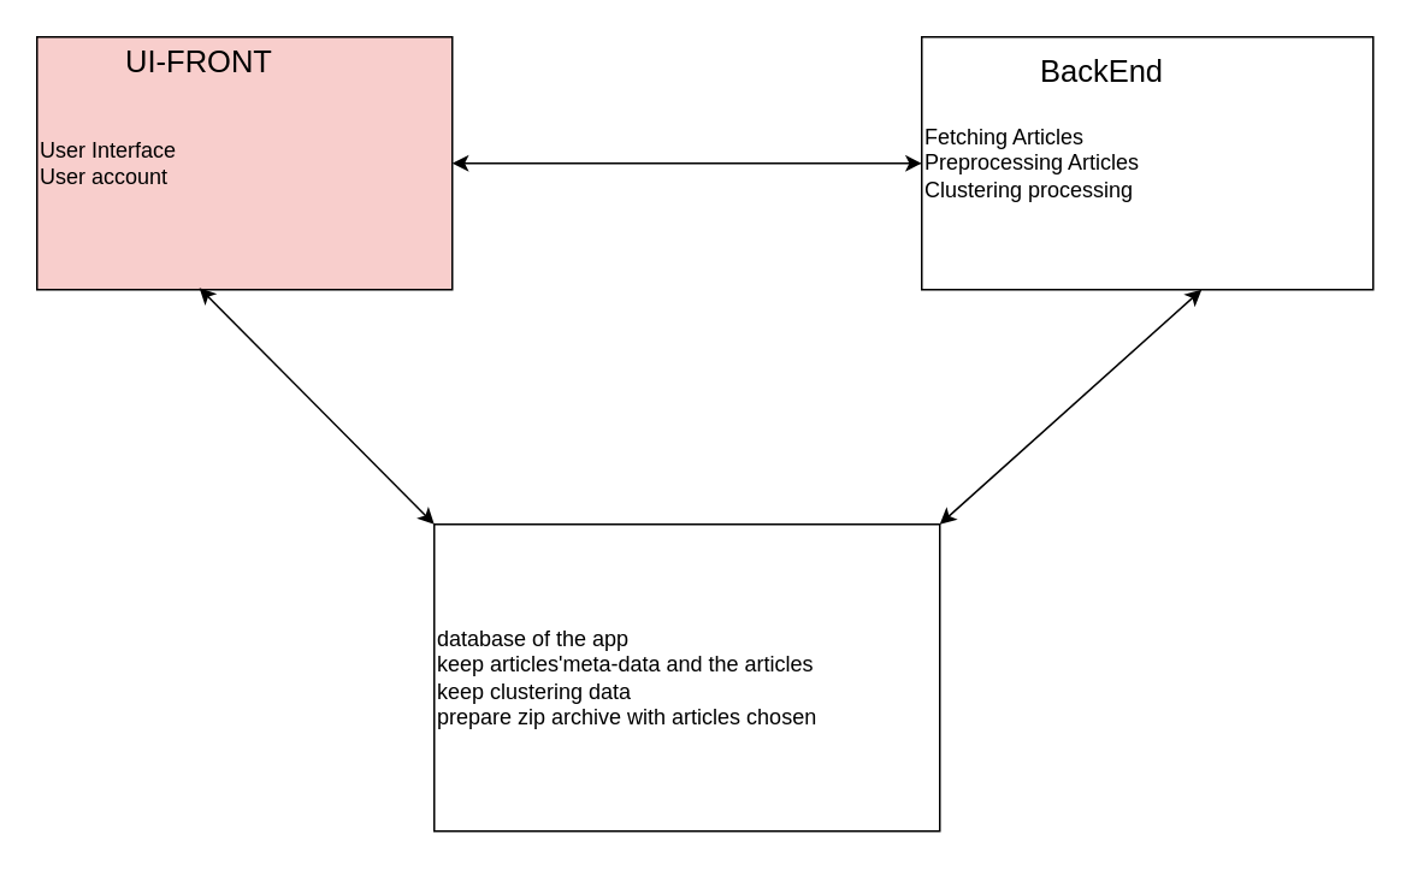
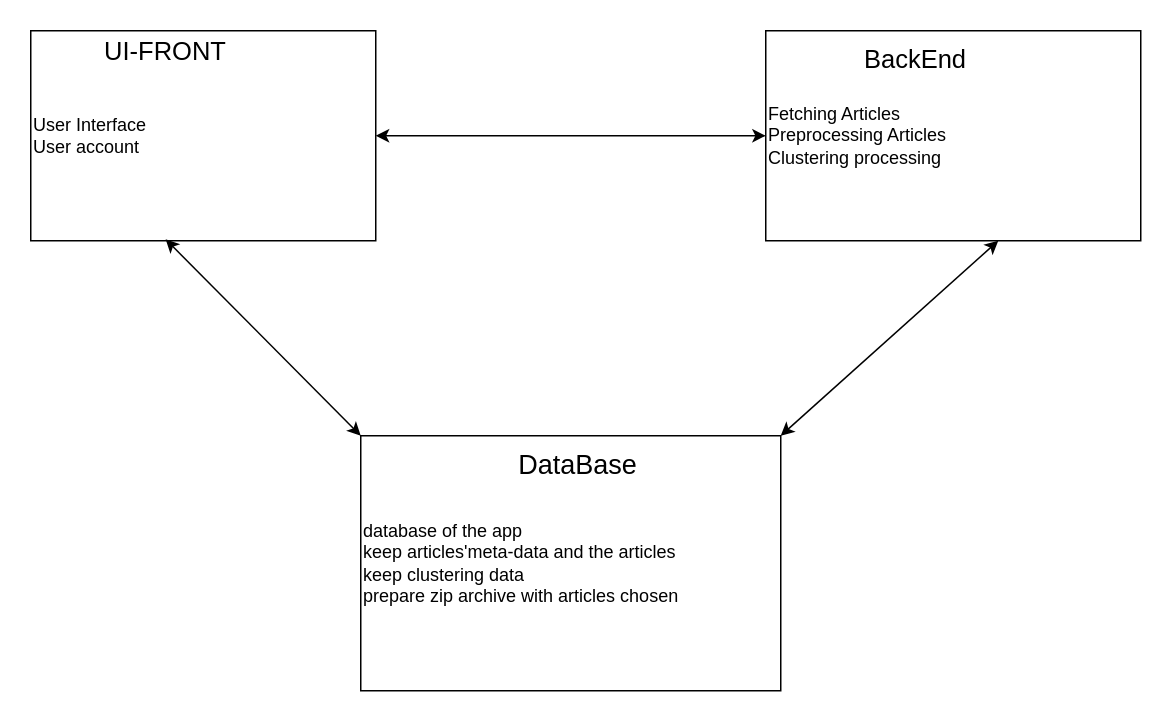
  <mxCell id="0" />
  <mxCell id="1" parent="0" />
- <mxCell id="2" value="User Interface&lt;br&gt;User account" style="rounded=0;whiteSpace=wrap;html=1;align=left;fillColor=#f8cecc;" vertex="1" parent="1"><mxGeometry x="20" y="20" width="230" height="140" as="geometry" /></mxCell>
+ <mxCell id="2" value="User Interface&lt;br&gt;User account" style="rounded=0;whiteSpace=wrap;html=1;align=left;" vertex="1" parent="1"><mxGeometry x="20" y="20" width="230" height="140" as="geometry" /></mxCell>
  <mxCell id="3" value="&lt;font style=&quot;font-size: 17px&quot;&gt;UI-FRONT&lt;/font&gt;" style="text;html=1;strokeColor=none;fillColor=none;align=center;verticalAlign=middle;whiteSpace=wrap;rounded=0;" vertex="1" parent="1"><mxGeometry x="35" y="25" width="150" height="20" as="geometry" /></mxCell>
  <mxCell id="4" value="Fetching Articles&lt;br&gt;Preprocessing Articles&lt;br&gt;Clustering processing" style="rounded=0;whiteSpace=wrap;html=1;align=left;" vertex="1" parent="1"><mxGeometry x="510" y="20" width="250" height="140" as="geometry" /></mxCell>
  <mxCell id="5" value="&lt;font style=&quot;font-size: 17px&quot;&gt;BackEnd&lt;/font&gt;" style="text;html=1;strokeColor=none;fillColor=none;align=center;verticalAlign=middle;whiteSpace=wrap;rounded=0;" vertex="1" parent="1"><mxGeometry x="530" y="30" width="160" height="20" as="geometry" /></mxCell>
  <mxCell id="6" value="database of the app&lt;br&gt;keep articles'meta-data and the articles&lt;br&gt;keep clustering data&lt;br&gt;prepare zip archive with articles chosen" style="rounded=0;whiteSpace=wrap;html=1;align=left;" vertex="1" parent="1"><mxGeometry x="240" y="290" width="280" height="170" as="geometry" /></mxCell>
+ <mxCell id="7" value="&lt;font style=&quot;font-size: 18px&quot;&gt;DataBase&lt;/font&gt;" style="text;html=1;strokeColor=none;fillColor=none;align=center;verticalAlign=middle;whiteSpace=wrap;rounded=0;" vertex="1" parent="1"><mxGeometry x="310" y="300" width="150" height="20" as="geometry" /></mxCell>
  <mxCell id="8" value="" style="endArrow=classic;startArrow=classic;html=1;entryX=0.391;entryY=0.993;entryDx=0;entryDy=0;entryPerimeter=0;exitX=0;exitY=0;exitDx=0;exitDy=0;" edge="1" parent="1" source="6" target="2"><mxGeometry width="50" height="50" relative="1" as="geometry"><mxPoint x="170" y="300" as="sourcePoint" /><mxPoint x="220" y="250" as="targetPoint" /></mxGeometry></mxCell>
  <mxCell id="9" value="" style="endArrow=classic;startArrow=classic;html=1;exitX=1;exitY=0;exitDx=0;exitDy=0;entryX=0.62;entryY=1;entryDx=0;entryDy=0;entryPerimeter=0;" edge="1" parent="1" source="6" target="4"><mxGeometry width="50" height="50" relative="1" as="geometry"><mxPoint x="470" y="260" as="sourcePoint" /><mxPoint x="520" y="210" as="targetPoint" /></mxGeometry></mxCell>
  <mxCell id="10" value="" style="endArrow=classic;startArrow=classic;html=1;entryX=0;entryY=0.5;entryDx=0;entryDy=0;" edge="1" parent="1" source="2" target="4"><mxGeometry width="50" height="50" relative="1" as="geometry"><mxPoint x="270" y="50" as="sourcePoint" /><mxPoint x="320" y="0" as="targetPoint" /></mxGeometry></mxCell>
